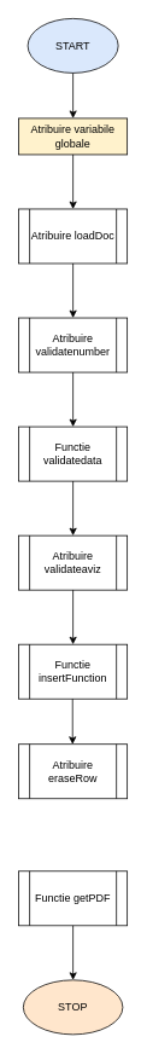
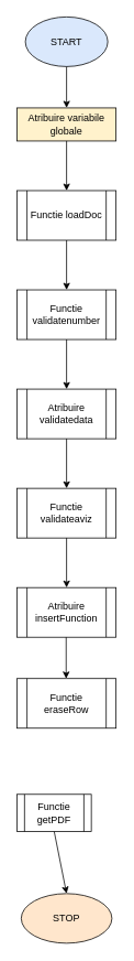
  <mxCell id="0" />
  <mxCell id="1" parent="0" />
  <mxCell id="2" value="START" style="ellipse;whiteSpace=wrap;html=1;fillColor=#dae8fc;" vertex="1" parent="1"><mxGeometry x="30" y="20" width="100" height="60" as="geometry" /></mxCell>
  <mxCell id="3" value="" style="endArrow=classic;html=1;exitX=0.5;exitY=1;exitDx=0;exitDy=0;" edge="1" parent="1" source="2"><mxGeometry width="50" height="50" relative="1" as="geometry"><mxPoint x="80" y="410" as="sourcePoint" /><mxPoint x="80" y="130" as="targetPoint" /></mxGeometry></mxCell>
  <mxCell id="4" value="Atribuire variabile globale" style="rounded=0;whiteSpace=wrap;html=1;fillColor=#fff2cc;" vertex="1" parent="1"><mxGeometry x="20" y="130" width="120" height="40" as="geometry" /></mxCell>
  <mxCell id="5" value="" style="endArrow=classic;html=1;exitX=0.5;exitY=1;exitDx=0;exitDy=0;" edge="1" parent="1" source="4"><mxGeometry width="50" height="50" relative="1" as="geometry"><mxPoint x="80" y="400" as="sourcePoint" /><mxPoint x="80" y="230" as="targetPoint" /></mxGeometry></mxCell>
- <mxCell id="6" value="Atribuire loadDoc" style="shape=process;whiteSpace=wrap;html=1;backgroundOutline=1;" vertex="1" parent="1"><mxGeometry x="20" y="230" width="120" height="60" as="geometry" /></mxCell>
+ <mxCell id="6" value="Functie loadDoc" style="shape=process;whiteSpace=wrap;html=1;backgroundOutline=1;" vertex="1" parent="1"><mxGeometry x="20" y="230" width="120" height="60" as="geometry" /></mxCell>
  <mxCell id="7" value="" style="endArrow=classic;html=1;exitX=0.5;exitY=1;exitDx=0;exitDy=0;" edge="1" parent="1" source="6"><mxGeometry width="50" height="50" relative="1" as="geometry"><mxPoint x="80" y="400" as="sourcePoint" /><mxPoint x="80" y="350" as="targetPoint" /></mxGeometry></mxCell>
- <mxCell id="8" value="Atribuire validatenumber" style="shape=process;whiteSpace=wrap;html=1;backgroundOutline=1;" vertex="1" parent="1"><mxGeometry x="20" y="350" width="120" height="60" as="geometry" /></mxCell>
+ <mxCell id="8" value="Functie validatenumber" style="shape=process;whiteSpace=wrap;html=1;backgroundOutline=1;" vertex="1" parent="1"><mxGeometry x="20" y="350" width="120" height="60" as="geometry" /></mxCell>
  <mxCell id="9" value="" style="endArrow=classic;html=1;exitX=0.5;exitY=1;exitDx=0;exitDy=0;" edge="1" parent="1" source="8"><mxGeometry width="50" height="50" relative="1" as="geometry"><mxPoint x="80" y="390" as="sourcePoint" /><mxPoint x="80" y="470" as="targetPoint" /></mxGeometry></mxCell>
- <mxCell id="10" value="Functie validatedata" style="shape=process;whiteSpace=wrap;html=1;backgroundOutline=1;" vertex="1" parent="1"><mxGeometry x="20" y="470" width="120" height="60" as="geometry" /></mxCell>
+ <mxCell id="10" value="Atribuire validatedata" style="shape=process;whiteSpace=wrap;html=1;backgroundOutline=1;" vertex="1" parent="1"><mxGeometry x="20" y="470" width="120" height="60" as="geometry" /></mxCell>
  <mxCell id="11" value="" style="endArrow=classic;html=1;exitX=0.5;exitY=1;exitDx=0;exitDy=0;" edge="1" parent="1" source="10"><mxGeometry width="50" height="50" relative="1" as="geometry"><mxPoint x="120" y="620" as="sourcePoint" /><mxPoint x="80" y="590" as="targetPoint" /></mxGeometry></mxCell>
- <mxCell id="12" value="Atribuire validateaviz" style="shape=process;whiteSpace=wrap;html=1;backgroundOutline=1;" vertex="1" parent="1"><mxGeometry x="20" y="590" width="120" height="60" as="geometry" /></mxCell>
+ <mxCell id="12" value="Functie validateaviz" style="shape=process;whiteSpace=wrap;html=1;backgroundOutline=1;" vertex="1" parent="1"><mxGeometry x="20" y="590" width="120" height="60" as="geometry" /></mxCell>
  <mxCell id="13" value="" style="endArrow=classic;html=1;exitX=0.5;exitY=1;exitDx=0;exitDy=0;" edge="1" parent="1" source="12"><mxGeometry width="50" height="50" relative="1" as="geometry"><mxPoint x="60" y="730" as="sourcePoint" /><mxPoint x="80" y="710" as="targetPoint" /></mxGeometry></mxCell>
- <mxCell id="14" value="Functie insertFunction" style="shape=process;whiteSpace=wrap;html=1;backgroundOutline=1;" vertex="1" parent="1"><mxGeometry x="20" y="710" width="120" height="60" as="geometry" /></mxCell>
+ <mxCell id="14" value="Atribuire insertFunction" style="shape=process;whiteSpace=wrap;html=1;backgroundOutline=1;" vertex="1" parent="1"><mxGeometry x="20" y="710" width="120" height="60" as="geometry" /></mxCell>
  <mxCell id="15" value="" style="endArrow=classic;html=1;" edge="1" parent="1"><mxGeometry width="50" height="50" relative="1" as="geometry"><mxPoint x="79.5" y="770" as="sourcePoint" /><mxPoint x="79.5" y="820" as="targetPoint" /></mxGeometry></mxCell>
- <mxCell id="16" value="Atribuire eraseRow" style="shape=process;whiteSpace=wrap;html=1;backgroundOutline=1;" vertex="1" parent="1"><mxGeometry x="20" y="820" width="120" height="60" as="geometry" /></mxCell>
- <mxCell id="17" value="Functie getPDF" style="shape=process;whiteSpace=wrap;html=1;backgroundOutline=1;" vertex="1" parent="1"><mxGeometry x="20" y="960" width="120" height="60" as="geometry" /></mxCell>
+ <mxCell id="16" value="Functie eraseRow" style="shape=process;whiteSpace=wrap;html=1;backgroundOutline=1;" vertex="1" parent="1"><mxGeometry x="20" y="820" width="120" height="60" as="geometry" /></mxCell>
+ <mxCell id="17" value="Functie getPDF" style="shape=process;whiteSpace=wrap;html=1;backgroundOutline=1;" vertex="1" parent="1"><mxGeometry x="20" y="960" width="90" height="45" as="geometry" /></mxCell>
  <mxCell id="18" value="" style="endArrow=classic;html=1;exitX=0.5;exitY=1;exitDx=0;exitDy=0;" edge="1" parent="1" source="17"><mxGeometry width="50" height="50" relative="1" as="geometry"><mxPoint x="0" y="1130" as="sourcePoint" /><mxPoint x="80" y="1080" as="targetPoint" /></mxGeometry></mxCell>
  <mxCell id="19" value="STOP" style="ellipse;whiteSpace=wrap;html=1;fillColor=#ffe6cc;" vertex="1" parent="1"><mxGeometry x="25" y="1080" width="110" height="60" as="geometry" /></mxCell>
